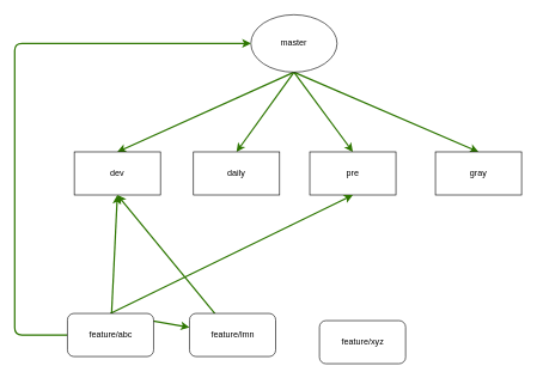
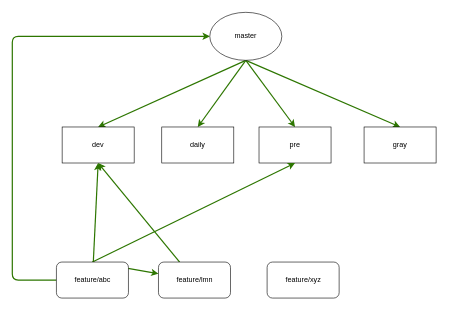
  <mxCell id="0" />
  <mxCell id="1" parent="0" />
  <mxCell id="2" style="rounded=0;orthogonalLoop=1;jettySize=auto;html=1;entryX=0.5;entryY=0;entryDx=0;entryDy=0;exitX=0.5;exitY=1;exitDx=0;exitDy=0;fillColor=#60a917;strokeColor=#2D7600;strokeWidth=2;" edge="1" parent="1" source="6" target="7"><mxGeometry relative="1" as="geometry" /></mxCell>
  <mxCell id="3" style="edgeStyle=none;rounded=0;orthogonalLoop=1;jettySize=auto;html=1;entryX=0.5;entryY=0;entryDx=0;entryDy=0;exitX=0.5;exitY=1;exitDx=0;exitDy=0;fillColor=#60a917;strokeColor=#2D7600;strokeWidth=2;" edge="1" parent="1" source="6" target="8"><mxGeometry relative="1" as="geometry" /></mxCell>
  <mxCell id="4" style="edgeStyle=none;rounded=0;orthogonalLoop=1;jettySize=auto;html=1;entryX=0.5;entryY=0;entryDx=0;entryDy=0;exitX=0.5;exitY=1;exitDx=0;exitDy=0;fillColor=#60a917;strokeColor=#2D7600;strokeWidth=2;" edge="1" parent="1" source="6" target="9"><mxGeometry relative="1" as="geometry" /></mxCell>
  <mxCell id="5" style="edgeStyle=none;rounded=1;orthogonalLoop=1;jettySize=auto;html=1;entryX=0.5;entryY=0;entryDx=0;entryDy=0;exitX=0.5;exitY=1;exitDx=0;exitDy=0;fillColor=#60a917;strokeColor=#2D7600;strokeWidth=2;" edge="1" parent="1" source="6" target="10"><mxGeometry relative="1" as="geometry" /></mxCell>
  <mxCell id="6" value="master" style="ellipse;whiteSpace=wrap;html=1;" vertex="1" parent="1"><mxGeometry x="349" y="20" width="120" height="80" as="geometry" /></mxCell>
  <mxCell id="7" value="dev" style="rounded=0;whiteSpace=wrap;html=1;" vertex="1" parent="1"><mxGeometry x="103" y="211" width="120" height="60" as="geometry" /></mxCell>
  <mxCell id="8" value="daily" style="rounded=0;whiteSpace=wrap;html=1;" vertex="1" parent="1"><mxGeometry x="269" y="211" width="120" height="60" as="geometry" /></mxCell>
  <mxCell id="9" value="pre" style="rounded=0;whiteSpace=wrap;html=1;" vertex="1" parent="1"><mxGeometry x="431" y="211" width="120" height="60" as="geometry" /></mxCell>
  <mxCell id="10" value="gray" style="rounded=0;whiteSpace=wrap;html=1;" vertex="1" parent="1"><mxGeometry x="606" y="211" width="120" height="60" as="geometry" /></mxCell>
  <mxCell id="11" style="edgeStyle=none;rounded=1;orthogonalLoop=1;jettySize=auto;html=1;entryX=0.5;entryY=1;entryDx=0;entryDy=0;strokeWidth=2;fillColor=#60a917;strokeColor=#2D7600;" edge="1" parent="1" source="15" target="7"><mxGeometry relative="1" as="geometry" /></mxCell>
  <mxCell id="12" style="edgeStyle=none;rounded=1;orthogonalLoop=1;jettySize=auto;html=1;strokeWidth=2;exitX=0.5;exitY=0;exitDx=0;exitDy=0;fillColor=#60a917;strokeColor=#2D7600;" edge="1" parent="1" source="15" target="17"><mxGeometry relative="1" as="geometry" /></mxCell>
  <mxCell id="13" style="edgeStyle=none;rounded=1;orthogonalLoop=1;jettySize=auto;html=1;entryX=0.5;entryY=1;entryDx=0;entryDy=0;strokeWidth=2;exitX=0.5;exitY=0;exitDx=0;exitDy=0;fillColor=#60a917;strokeColor=#2D7600;" edge="1" parent="1" source="15" target="9"><mxGeometry relative="1" as="geometry" /></mxCell>
  <mxCell id="14" style="edgeStyle=orthogonalEdgeStyle;rounded=1;orthogonalLoop=1;jettySize=auto;html=1;entryX=0;entryY=0.5;entryDx=0;entryDy=0;strokeWidth=2;fillColor=#60a917;strokeColor=#2D7600;" edge="1" parent="1" source="15" target="6"><mxGeometry relative="1" as="geometry"><Array as="points"><mxPoint x="20" y="466" /><mxPoint x="20" y="60" /></Array></mxGeometry></mxCell>
  <mxCell id="15" value="feature/abc" style="rounded=1;whiteSpace=wrap;html=1;" vertex="1" parent="1"><mxGeometry x="93.5" y="436" width="120" height="60" as="geometry" /></mxCell>
  <mxCell id="16" style="edgeStyle=none;rounded=1;orthogonalLoop=1;jettySize=auto;html=1;entryX=0.5;entryY=1;entryDx=0;entryDy=0;strokeWidth=2;fillColor=#60a917;strokeColor=#2D7600;" edge="1" parent="1" source="17" target="7"><mxGeometry relative="1" as="geometry" /></mxCell>
  <mxCell id="17" value="feature/lmn" style="rounded=1;whiteSpace=wrap;html=1;" vertex="1" parent="1"><mxGeometry x="263.5" y="436" width="120" height="60" as="geometry" /></mxCell>
- <mxCell id="18" value="feature/xyz" style="rounded=1;whiteSpace=wrap;html=1;" vertex="1" parent="1"><mxGeometry x="444.5" y="446" width="120" height="60" as="geometry" /></mxCell>
+ <mxCell id="18" value="feature/xyz" style="rounded=1;whiteSpace=wrap;html=1;" vertex="1" parent="1"><mxGeometry x="444.5" y="436" width="120" height="60" as="geometry" /></mxCell>
